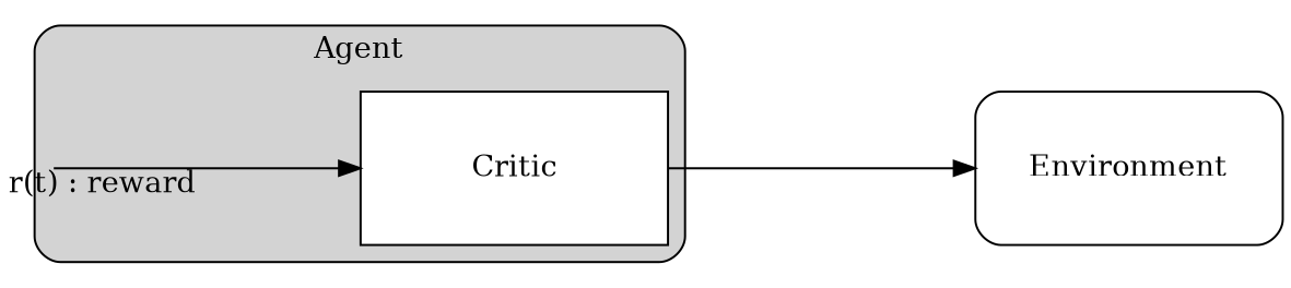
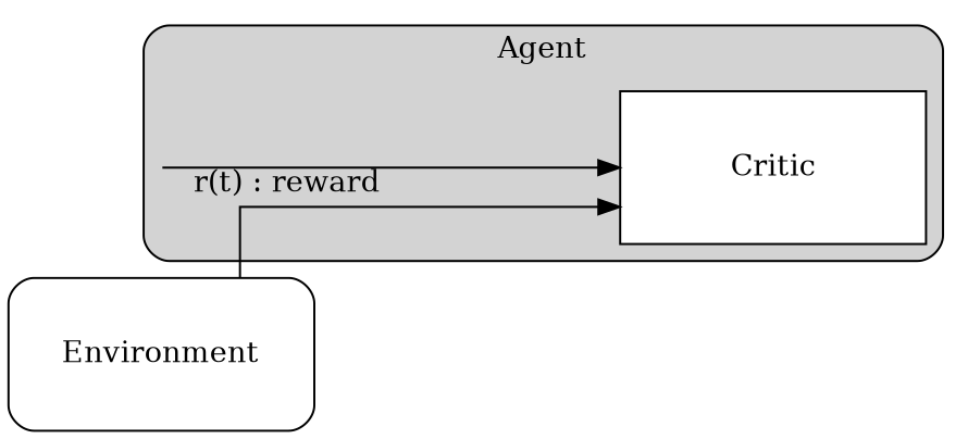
  digraph {
    nodesep=0.5
    rankdir=LR
    ranksep=2
    splines=ortho
    node [fillcolor=white shape=box]
    n1 [height=1 label=Critic style=filled width=2]
    reward_hidden [height=0.01 shape=point style=invis width=0.1]
    n3 [height=1.0 label=Environment style=rounded width=2 fillcolor=""]
    subgraph cluster_1 {
      label=Agent
      style="filled,rounded"
      n1
      reward_hidden
    }
    reward_hidden -> n1 [xlabel="r(t) : reward"]
-   n1 -> n3
+   n3 -> n1
  }
